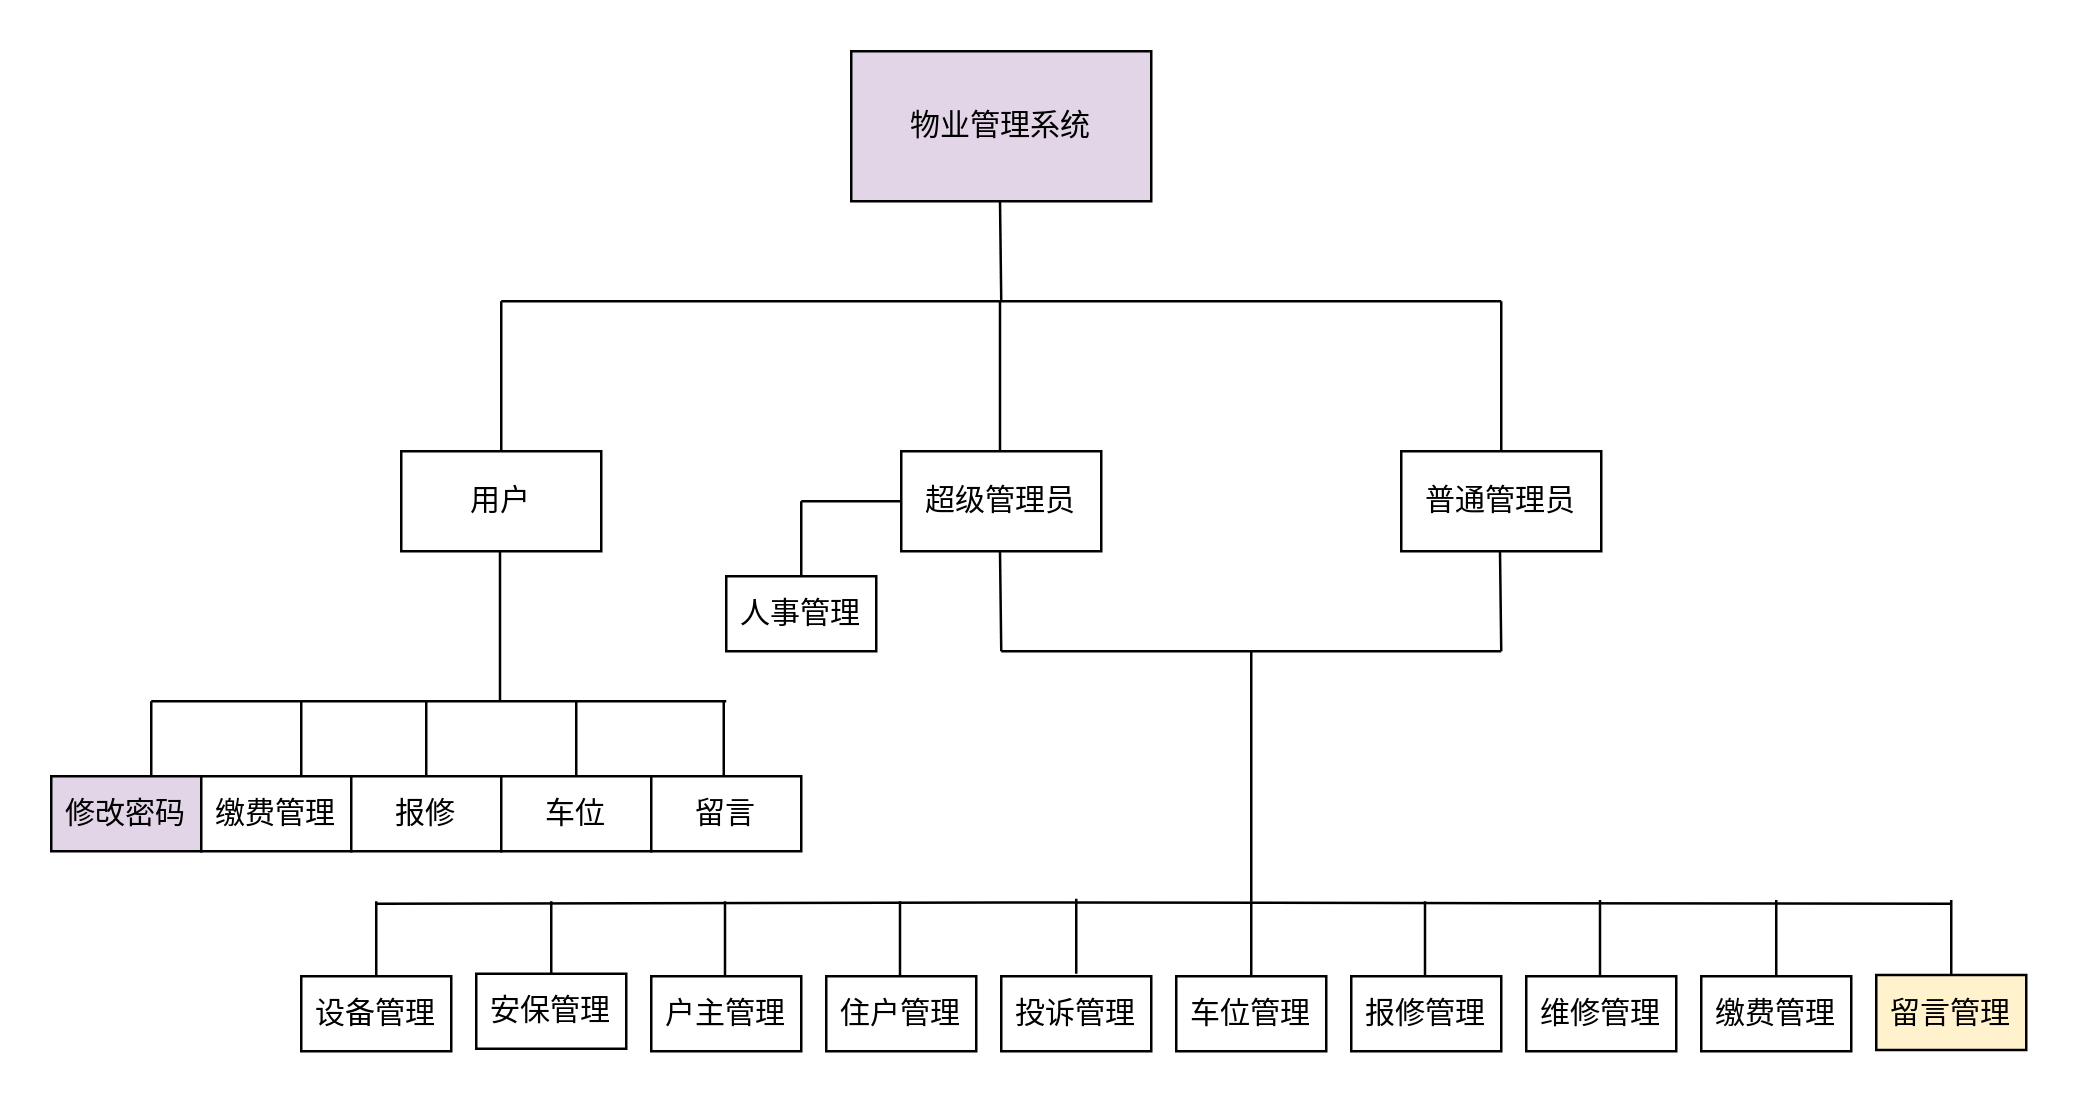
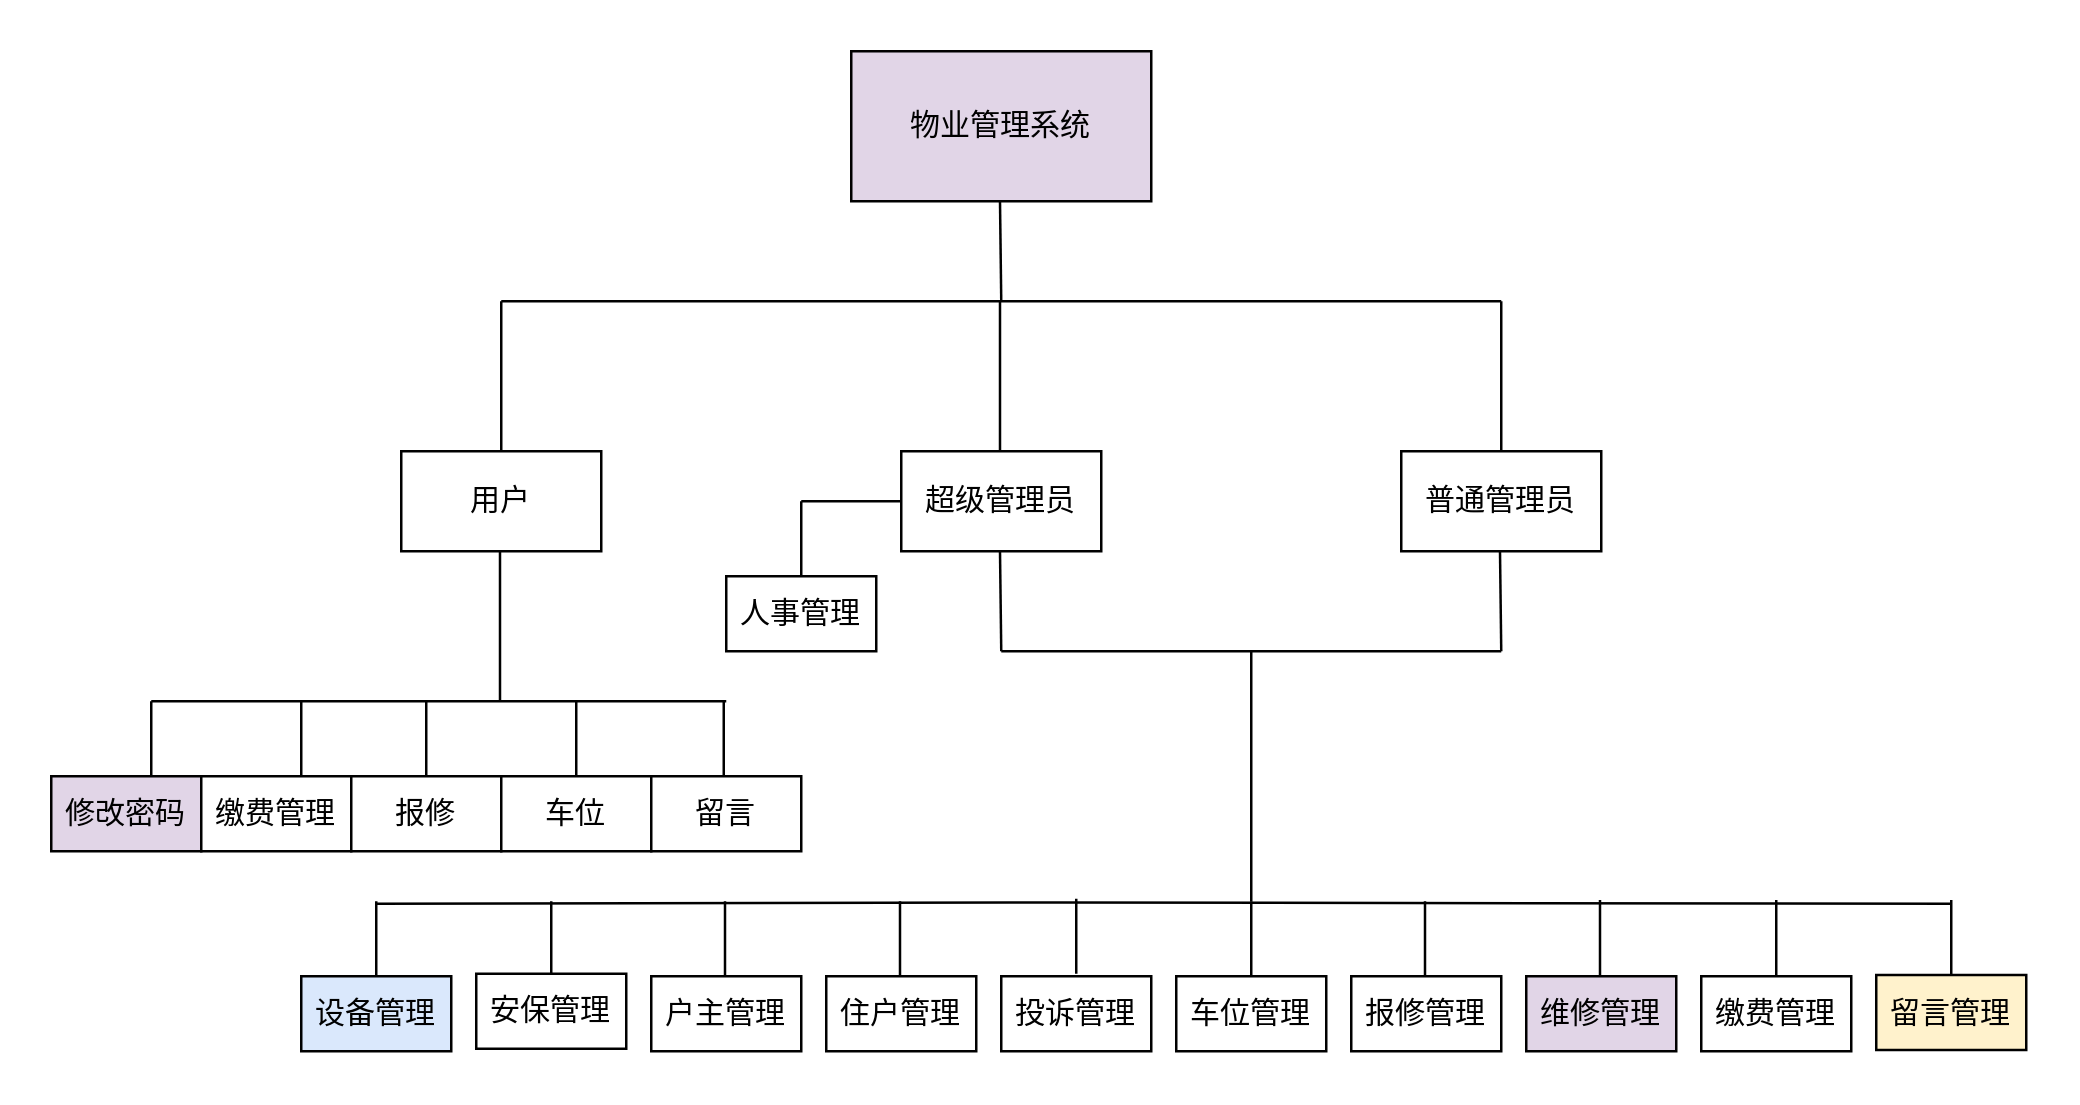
  <mxCell id="0" />
  <mxCell id="1" parent="0" />
  <mxCell id="2" value="物业管理系统" style="rounded=0;whiteSpace=wrap;html=1;fillColor=#e1d5e7;" vertex="1" parent="1"><mxGeometry x="340" y="20" width="120" height="60" as="geometry" /></mxCell>
  <mxCell id="3" value="" style="endArrow=none;html=1;" edge="1" parent="1"><mxGeometry width="50" height="50" relative="1" as="geometry"><mxPoint x="200" y="120" as="sourcePoint" /><mxPoint x="600" y="120" as="targetPoint" /><Array as="points"><mxPoint x="393" y="120" /></Array></mxGeometry></mxCell>
  <mxCell id="4" value="" style="endArrow=none;html=1;" edge="1" parent="1"><mxGeometry width="50" height="50" relative="1" as="geometry"><mxPoint x="200" y="180" as="sourcePoint" /><mxPoint x="200" y="120" as="targetPoint" /></mxGeometry></mxCell>
  <mxCell id="5" value="" style="endArrow=none;html=1;" edge="1" parent="1"><mxGeometry width="50" height="50" relative="1" as="geometry"><mxPoint x="600" y="180" as="sourcePoint" /><mxPoint x="600" y="120" as="targetPoint" /></mxGeometry></mxCell>
  <mxCell id="6" value="" style="endArrow=none;html=1;" edge="1" parent="1"><mxGeometry width="50" height="50" relative="1" as="geometry"><mxPoint x="400" y="120" as="sourcePoint" /><mxPoint x="399.5" y="80" as="targetPoint" /></mxGeometry></mxCell>
  <mxCell id="7" value="" style="endArrow=none;html=1;" edge="1" parent="1"><mxGeometry width="50" height="50" relative="1" as="geometry"><mxPoint x="399.5" y="180" as="sourcePoint" /><mxPoint x="399.5" y="120" as="targetPoint" /></mxGeometry></mxCell>
  <mxCell id="8" value="用户" style="rounded=0;whiteSpace=wrap;html=1;" vertex="1" parent="1"><mxGeometry x="160" y="180" width="80" height="40" as="geometry" /></mxCell>
  <mxCell id="9" value="超级管理员" style="rounded=0;whiteSpace=wrap;html=1;" vertex="1" parent="1"><mxGeometry x="360" y="180" width="80" height="40" as="geometry" /></mxCell>
  <mxCell id="10" value="普通管理员" style="rounded=0;whiteSpace=wrap;html=1;" vertex="1" parent="1"><mxGeometry x="560" y="180" width="80" height="40" as="geometry" /></mxCell>
  <mxCell id="11" value="" style="endArrow=none;html=1;" edge="1" parent="1"><mxGeometry width="50" height="50" relative="1" as="geometry"><mxPoint x="199.5" y="280" as="sourcePoint" /><mxPoint x="199.5" y="220" as="targetPoint" /></mxGeometry></mxCell>
  <mxCell id="12" value="" style="endArrow=none;html=1;" edge="1" parent="1"><mxGeometry width="50" height="50" relative="1" as="geometry"><mxPoint x="60" y="280" as="sourcePoint" /><mxPoint x="290" y="280" as="targetPoint" /><Array as="points"><mxPoint x="193" y="280" /></Array></mxGeometry></mxCell>
  <mxCell id="13" value="" style="endArrow=none;html=1;" edge="1" parent="1"><mxGeometry width="50" height="50" relative="1" as="geometry"><mxPoint x="60" y="310" as="sourcePoint" /><mxPoint x="60" y="280" as="targetPoint" /></mxGeometry></mxCell>
  <mxCell id="14" value="修改密码" style="rounded=0;whiteSpace=wrap;html=1;fillColor=#e1d5e7;" vertex="1" parent="1"><mxGeometry x="20" y="310" width="60" height="30" as="geometry" /></mxCell>
  <mxCell id="15" value="" style="endArrow=none;html=1;" edge="1" parent="1"><mxGeometry width="50" height="50" relative="1" as="geometry"><mxPoint x="120" y="310" as="sourcePoint" /><mxPoint x="120" y="280" as="targetPoint" /></mxGeometry></mxCell>
  <mxCell id="16" value="" style="endArrow=none;html=1;" edge="1" parent="1"><mxGeometry width="50" height="50" relative="1" as="geometry"><mxPoint x="170" y="310" as="sourcePoint" /><mxPoint x="170" y="280" as="targetPoint" /></mxGeometry></mxCell>
  <mxCell id="17" value="" style="endArrow=none;html=1;" edge="1" parent="1"><mxGeometry width="50" height="50" relative="1" as="geometry"><mxPoint x="230" y="310" as="sourcePoint" /><mxPoint x="230" y="280" as="targetPoint" /></mxGeometry></mxCell>
  <mxCell id="18" value="" style="endArrow=none;html=1;" edge="1" parent="1"><mxGeometry width="50" height="50" relative="1" as="geometry"><mxPoint x="150" y="390" as="sourcePoint" /><mxPoint x="150" y="360" as="targetPoint" /></mxGeometry></mxCell>
  <mxCell id="19" value="缴费管理" style="rounded=0;whiteSpace=wrap;html=1;" vertex="1" parent="1"><mxGeometry x="80" y="310" width="60" height="30" as="geometry" /></mxCell>
  <mxCell id="20" value="报修" style="rounded=0;whiteSpace=wrap;html=1;" vertex="1" parent="1"><mxGeometry x="140" y="310" width="60" height="30" as="geometry" /></mxCell>
  <mxCell id="21" value="车位" style="rounded=0;whiteSpace=wrap;html=1;" vertex="1" parent="1"><mxGeometry x="200" y="310" width="60" height="30" as="geometry" /></mxCell>
  <mxCell id="22" value="留言" style="rounded=0;whiteSpace=wrap;html=1;" vertex="1" parent="1"><mxGeometry x="260" y="310" width="60" height="30" as="geometry" /></mxCell>
  <mxCell id="23" value="" style="endArrow=none;html=1;" edge="1" parent="1"><mxGeometry width="50" height="50" relative="1" as="geometry"><mxPoint x="400" y="260" as="sourcePoint" /><mxPoint x="399.5" y="220" as="targetPoint" /></mxGeometry></mxCell>
  <mxCell id="24" value="" style="endArrow=none;html=1;" edge="1" parent="1"><mxGeometry width="50" height="50" relative="1" as="geometry"><mxPoint x="600" y="260" as="sourcePoint" /><mxPoint x="599.5" y="220" as="targetPoint" /></mxGeometry></mxCell>
  <mxCell id="25" value="" style="endArrow=none;html=1;" edge="1" parent="1"><mxGeometry width="50" height="50" relative="1" as="geometry"><mxPoint x="400" y="260" as="sourcePoint" /><mxPoint x="600" y="260" as="targetPoint" /><Array as="points"><mxPoint x="533" y="260" /></Array></mxGeometry></mxCell>
  <mxCell id="26" value="" style="endArrow=none;html=1;" edge="1" parent="1"><mxGeometry width="50" height="50" relative="1" as="geometry"><mxPoint x="500" y="360" as="sourcePoint" /><mxPoint x="500" y="260" as="targetPoint" /></mxGeometry></mxCell>
  <mxCell id="27" value="" style="endArrow=none;html=1;" edge="1" parent="1"><mxGeometry width="50" height="50" relative="1" as="geometry"><mxPoint x="150" y="361" as="sourcePoint" /><mxPoint x="780" y="361" as="targetPoint" /><Array as="points"><mxPoint x="413.5" y="360.5" /></Array></mxGeometry></mxCell>
  <mxCell id="28" value="" style="endArrow=none;html=1;" edge="1" parent="1"><mxGeometry width="50" height="50" relative="1" as="geometry"><mxPoint x="289" y="310" as="sourcePoint" /><mxPoint x="289" y="280" as="targetPoint" /></mxGeometry></mxCell>
  <mxCell id="29" value="" style="endArrow=none;html=1;" edge="1" parent="1"><mxGeometry width="50" height="50" relative="1" as="geometry"><mxPoint x="220" y="390" as="sourcePoint" /><mxPoint x="220" y="360" as="targetPoint" /></mxGeometry></mxCell>
  <mxCell id="30" value="" style="endArrow=none;html=1;" edge="1" parent="1"><mxGeometry width="50" height="50" relative="1" as="geometry"><mxPoint x="289.5" y="390" as="sourcePoint" /><mxPoint x="289.5" y="360" as="targetPoint" /></mxGeometry></mxCell>
  <mxCell id="31" value="" style="endArrow=none;html=1;" edge="1" parent="1"><mxGeometry width="50" height="50" relative="1" as="geometry"><mxPoint x="359.5" y="390" as="sourcePoint" /><mxPoint x="359.5" y="360" as="targetPoint" /></mxGeometry></mxCell>
  <mxCell id="32" value="" style="endArrow=none;html=1;" edge="1" parent="1"><mxGeometry width="50" height="50" relative="1" as="geometry"><mxPoint x="430" y="389" as="sourcePoint" /><mxPoint x="430" y="359" as="targetPoint" /></mxGeometry></mxCell>
  <mxCell id="33" value="" style="endArrow=none;html=1;" edge="1" parent="1"><mxGeometry width="50" height="50" relative="1" as="geometry"><mxPoint x="500" y="390" as="sourcePoint" /><mxPoint x="500" y="360" as="targetPoint" /></mxGeometry></mxCell>
  <mxCell id="34" value="" style="endArrow=none;html=1;" edge="1" parent="1"><mxGeometry width="50" height="50" relative="1" as="geometry"><mxPoint x="569.5" y="390" as="sourcePoint" /><mxPoint x="569.5" y="360" as="targetPoint" /></mxGeometry></mxCell>
  <mxCell id="35" value="" style="endArrow=none;html=1;" edge="1" parent="1"><mxGeometry width="50" height="50" relative="1" as="geometry"><mxPoint x="639.5" y="390" as="sourcePoint" /><mxPoint x="639.5" y="359.5" as="targetPoint" /></mxGeometry></mxCell>
  <mxCell id="36" value="" style="endArrow=none;html=1;" edge="1" parent="1"><mxGeometry width="50" height="50" relative="1" as="geometry"><mxPoint x="710" y="389.5" as="sourcePoint" /><mxPoint x="710" y="359.5" as="targetPoint" /></mxGeometry></mxCell>
- <mxCell id="37" value="设备管理" style="rounded=0;whiteSpace=wrap;html=1;" vertex="1" parent="1"><mxGeometry x="120" y="390" width="60" height="30" as="geometry" /></mxCell>
+ <mxCell id="37" value="设备管理" style="rounded=0;whiteSpace=wrap;html=1;fillColor=#dae8fc;" vertex="1" parent="1"><mxGeometry x="120" y="390" width="60" height="30" as="geometry" /></mxCell>
  <mxCell id="38" value="" style="endArrow=none;html=1;" edge="1" parent="1"><mxGeometry width="50" height="50" relative="1" as="geometry"><mxPoint x="780" y="389.5" as="sourcePoint" /><mxPoint x="780" y="359.5" as="targetPoint" /></mxGeometry></mxCell>
  <mxCell id="39" value="安保管理" style="rounded=0;whiteSpace=wrap;html=1;" vertex="1" parent="1"><mxGeometry x="190" y="389" width="60" height="30" as="geometry" /></mxCell>
  <mxCell id="40" value="户主管理" style="rounded=0;whiteSpace=wrap;html=1;" vertex="1" parent="1"><mxGeometry x="260" y="390" width="60" height="30" as="geometry" /></mxCell>
  <mxCell id="41" value="住户管理" style="rounded=0;whiteSpace=wrap;html=1;" vertex="1" parent="1"><mxGeometry x="330" y="390" width="60" height="30" as="geometry" /></mxCell>
  <mxCell id="42" value="投诉管理" style="rounded=0;whiteSpace=wrap;html=1;" vertex="1" parent="1"><mxGeometry x="400" y="390" width="60" height="30" as="geometry" /></mxCell>
  <mxCell id="43" value="车位管理" style="rounded=0;whiteSpace=wrap;html=1;" vertex="1" parent="1"><mxGeometry x="470" y="390" width="60" height="30" as="geometry" /></mxCell>
  <mxCell id="44" value="报修管理" style="rounded=0;whiteSpace=wrap;html=1;" vertex="1" parent="1"><mxGeometry x="540" y="390" width="60" height="30" as="geometry" /></mxCell>
- <mxCell id="45" value="维修管理" style="rounded=0;whiteSpace=wrap;html=1;" vertex="1" parent="1"><mxGeometry x="610" y="390" width="60" height="30" as="geometry" /></mxCell>
+ <mxCell id="45" value="维修管理" style="rounded=0;whiteSpace=wrap;html=1;fillColor=#e1d5e7;" vertex="1" parent="1"><mxGeometry x="610" y="390" width="60" height="30" as="geometry" /></mxCell>
  <mxCell id="46" value="缴费管理" style="rounded=0;whiteSpace=wrap;html=1;" vertex="1" parent="1"><mxGeometry x="680" y="390" width="60" height="30" as="geometry" /></mxCell>
  <mxCell id="47" value="留言管理" style="rounded=0;whiteSpace=wrap;html=1;fillColor=#fff2cc;" vertex="1" parent="1"><mxGeometry x="750" y="389.5" width="60" height="30" as="geometry" /></mxCell>
  <mxCell id="48" value="" style="endArrow=none;html=1;" edge="1" parent="1"><mxGeometry width="50" height="50" relative="1" as="geometry"><mxPoint x="320" y="200" as="sourcePoint" /><mxPoint x="360" y="200" as="targetPoint" /></mxGeometry></mxCell>
  <mxCell id="49" value="" style="endArrow=none;html=1;" edge="1" parent="1"><mxGeometry width="50" height="50" relative="1" as="geometry"><mxPoint x="320" y="230" as="sourcePoint" /><mxPoint x="320" y="200" as="targetPoint" /></mxGeometry></mxCell>
  <mxCell id="50" value="人事管理" style="rounded=0;whiteSpace=wrap;html=1;" vertex="1" parent="1"><mxGeometry x="290" y="230" width="60" height="30" as="geometry" /></mxCell>
